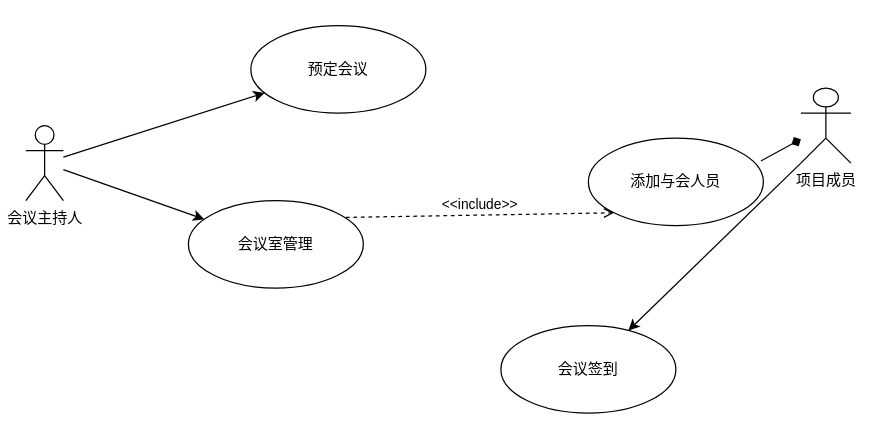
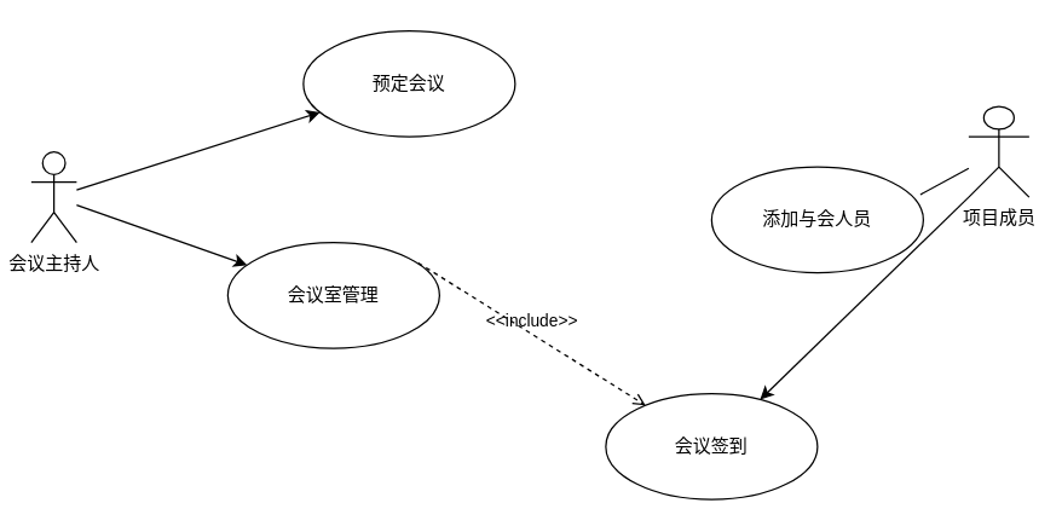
  <mxCell id="0" />
  <mxCell id="1" parent="0" />
  <mxCell id="2" value="&lt;font style=&quot;vertical-align: inherit;&quot;&gt;&lt;font style=&quot;vertical-align: inherit;&quot;&gt;预定会议&lt;br&gt;&lt;/font&gt;&lt;/font&gt;" style="ellipse;whiteSpace=wrap;html=1;" parent="1" vertex="1"><mxGeometry x="200" y="20" width="140" height="70" as="geometry" /></mxCell>
  <mxCell id="3" value="&lt;font style=&quot;vertical-align: inherit;&quot;&gt;&lt;font style=&quot;vertical-align: inherit;&quot;&gt;&lt;font style=&quot;vertical-align: inherit;&quot;&gt;&lt;font style=&quot;vertical-align: inherit;&quot;&gt;会议室管理&lt;/font&gt;&lt;/font&gt;&lt;br&gt;&lt;/font&gt;&lt;/font&gt;" style="ellipse;whiteSpace=wrap;html=1;" parent="1" vertex="1"><mxGeometry x="150" y="160" width="140" height="70" as="geometry" /></mxCell>
  <mxCell id="4" style="rounded=0;orthogonalLoop=1;jettySize=auto;html=1;" parent="1" source="6" target="3" edge="1"><mxGeometry relative="1" as="geometry" /></mxCell>
  <mxCell id="5" style="rounded=0;orthogonalLoop=1;jettySize=auto;html=1;" parent="1" source="6" target="2" edge="1"><mxGeometry relative="1" as="geometry" /></mxCell>
  <mxCell id="6" value="会议主持人&lt;br&gt;" style="shape=umlActor;verticalLabelPosition=bottom;verticalAlign=top;html=1;outlineConnect=0;" parent="1" vertex="1"><mxGeometry x="20" y="100" width="30" height="60" as="geometry" /></mxCell>
  <mxCell id="7" value="会议签到" style="ellipse;whiteSpace=wrap;html=1;" parent="1" vertex="1"><mxGeometry x="400" y="260" width="140" height="70" as="geometry" /></mxCell>
  <mxCell id="8" style="rounded=0;orthogonalLoop=1;jettySize=auto;html=1;exitX=0;exitY=1;exitDx=0;exitDy=0;exitPerimeter=0;" parent="1" source="9" target="7" edge="1"><mxGeometry relative="1" as="geometry" /></mxCell>
  <mxCell id="9" value="项目成员" style="shape=umlActor;verticalLabelPosition=bottom;verticalAlign=top;html=1;" parent="1" vertex="1"><mxGeometry x="640" y="70" width="40" height="60" as="geometry" /></mxCell>
  <mxCell id="10" value="添加与会人员" style="ellipse;whiteSpace=wrap;html=1;" parent="1" vertex="1"><mxGeometry x="470" y="110" width="140" height="70" as="geometry" /></mxCell>
- <mxCell id="11" value="&amp;lt;&amp;lt;include&amp;gt;&amp;gt;" style="html=1;verticalAlign=bottom;labelBackgroundColor=none;endArrow=open;endFill=0;dashed=1;rounded=0;exitX=0.9;exitY=0.192;exitDx=0;exitDy=0;exitPerimeter=0;entryX=0;entryY=1;entryDx=0;entryDy=0;" parent="1" source="3" target="10" edge="1"><mxGeometry width="160" relative="1" as="geometry"><mxPoint x="230" y="190" as="sourcePoint" /><mxPoint x="390" y="190" as="targetPoint" /></mxGeometry></mxCell>
- <mxCell id="12" value="" style="endArrow=diamond;html=1;rounded=0;exitX=0.986;exitY=0.261;exitDx=0;exitDy=0;exitPerimeter=0;" parent="1" source="10" target="9" edge="1"><mxGeometry width="50" height="50" relative="1" as="geometry"><mxPoint x="530" y="140" as="sourcePoint" /><mxPoint x="580" y="90" as="targetPoint" /></mxGeometry></mxCell>
+ <mxCell id="11" value="&amp;lt;&amp;lt;include&amp;gt;&amp;gt;" style="html=1;verticalAlign=bottom;labelBackgroundColor=none;endArrow=open;endFill=0;dashed=1;rounded=0;exitX=0.9;exitY=0.192;exitDx=0;exitDy=0;exitPerimeter=0;" parent="1" source="3" target="7" edge="1"><mxGeometry width="160" relative="1" as="geometry"><mxPoint x="230" y="190" as="sourcePoint" /><mxPoint x="390" y="190" as="targetPoint" /></mxGeometry></mxCell>
+ <mxCell id="12" value="" style="endArrow=none;html=1;rounded=0;exitX=0.986;exitY=0.261;exitDx=0;exitDy=0;exitPerimeter=0;" parent="1" source="10" target="9" edge="1"><mxGeometry width="50" height="50" relative="1" as="geometry"><mxPoint x="530" y="140" as="sourcePoint" /><mxPoint x="580" y="90" as="targetPoint" /></mxGeometry></mxCell>
